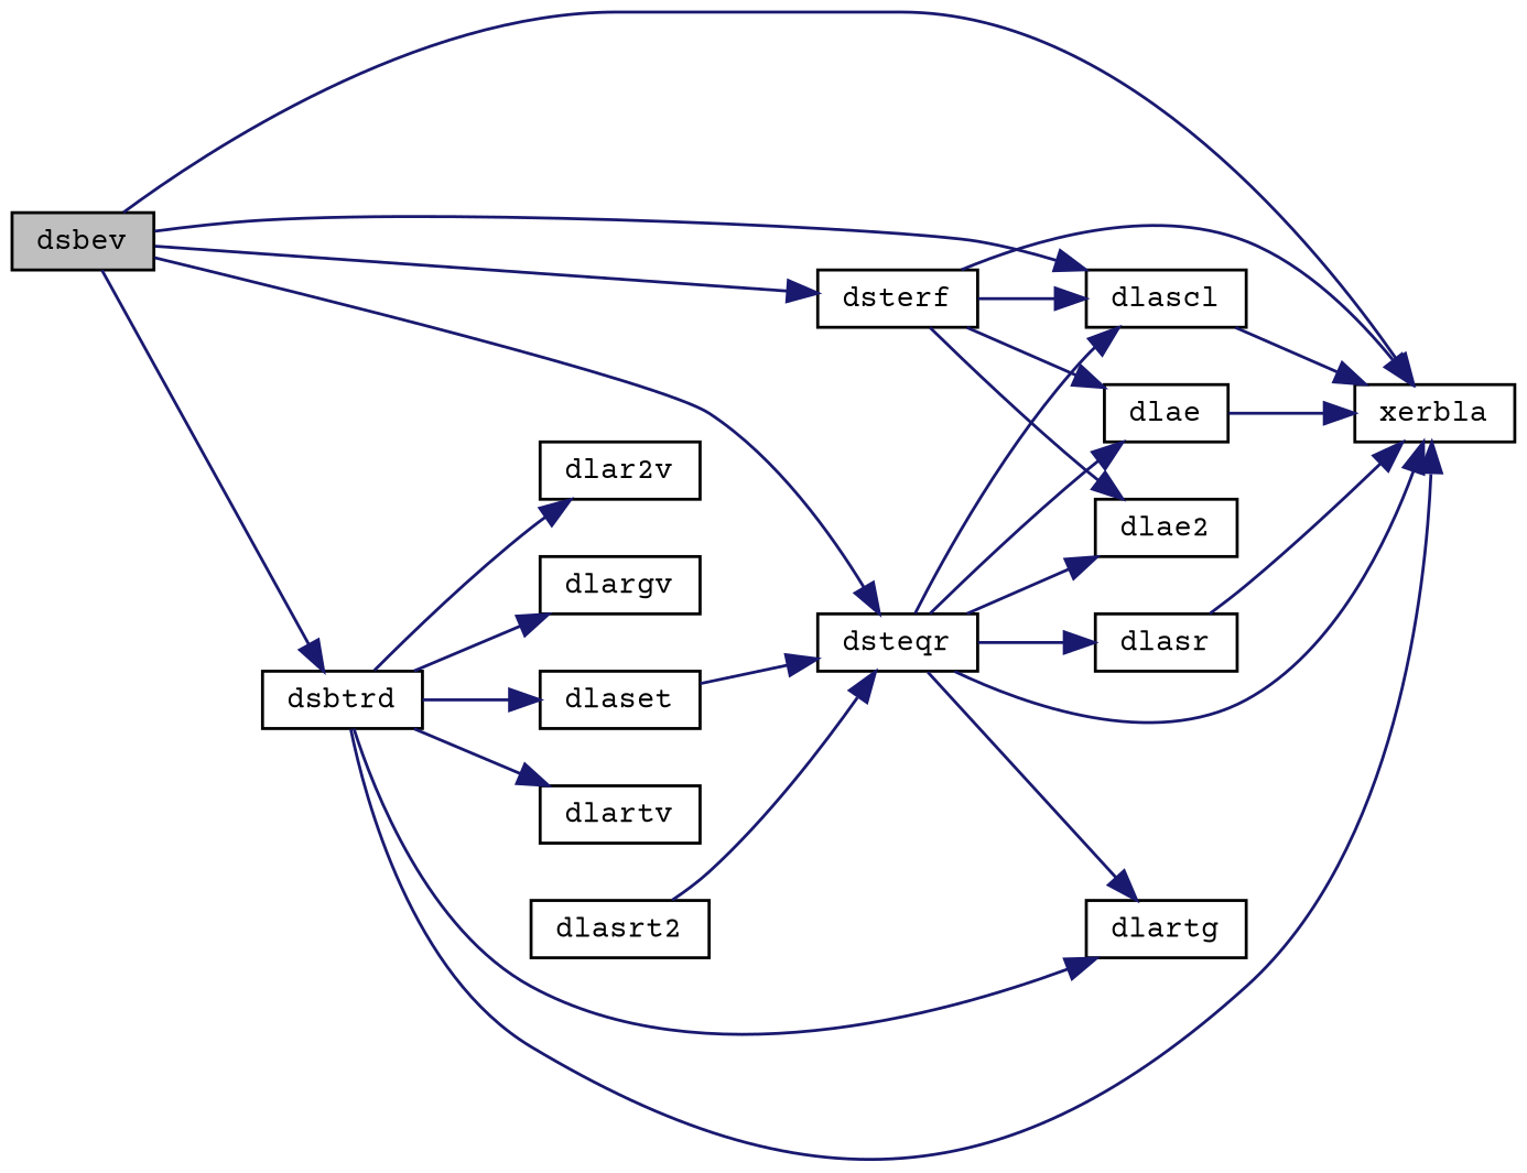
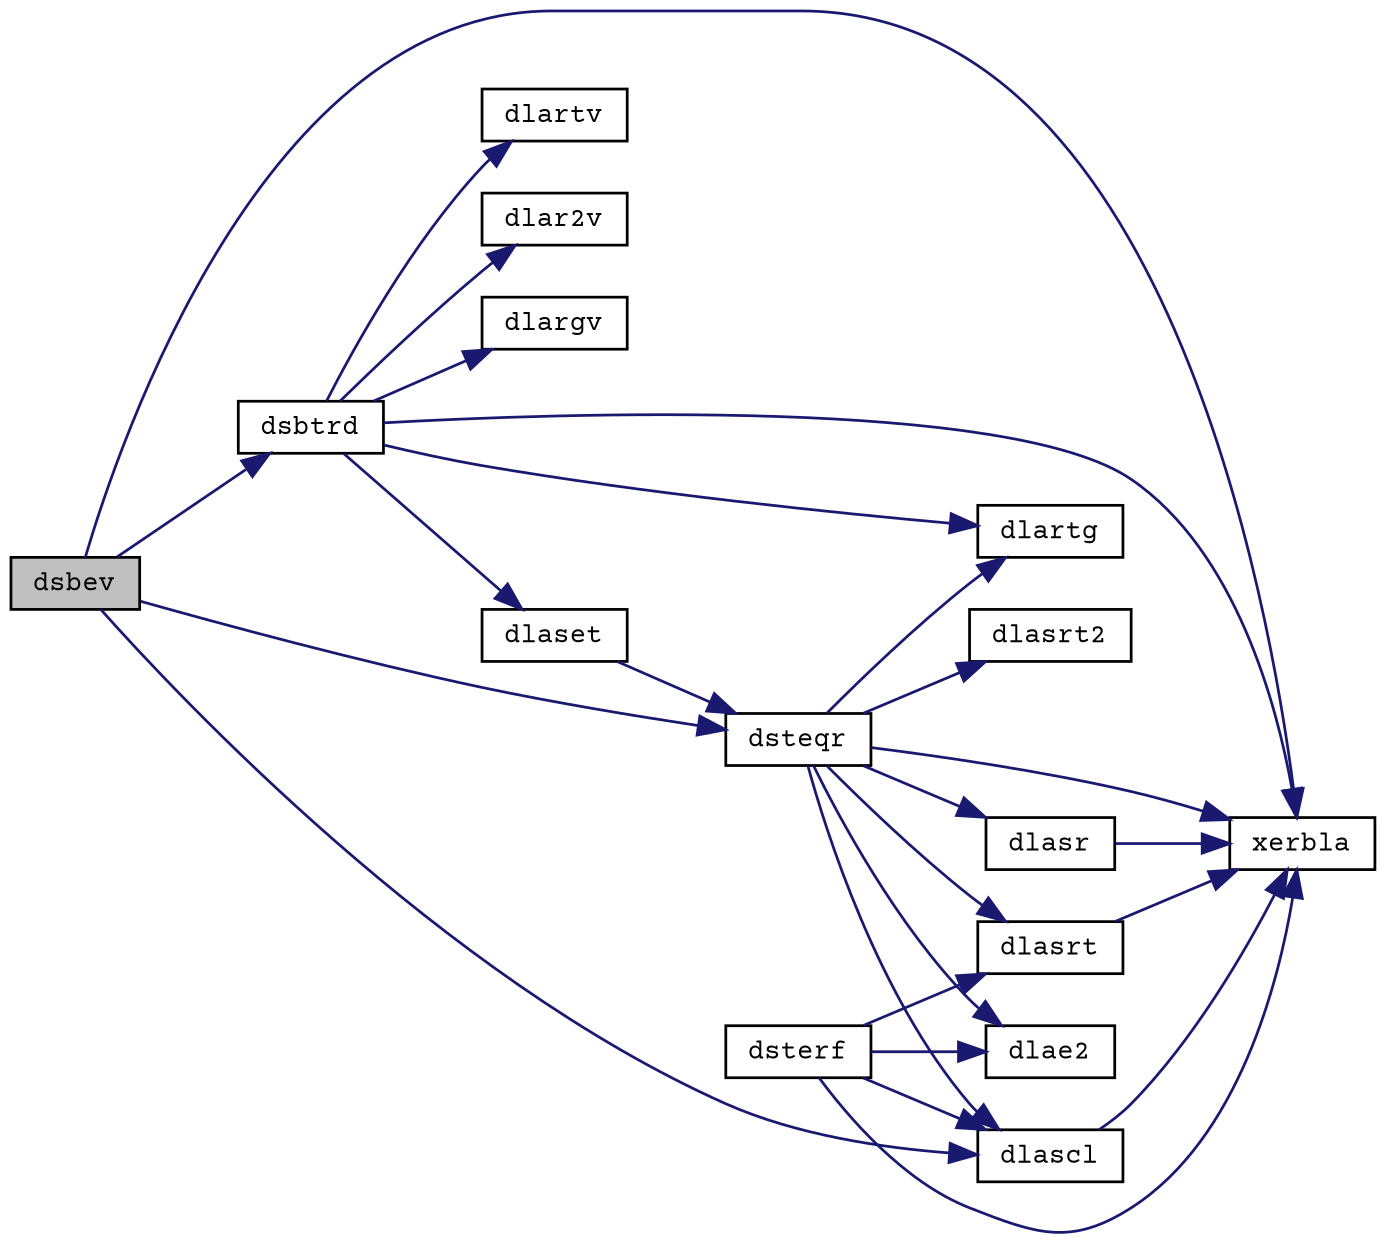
  digraph {
    fontname="Courier Prime"
    rankdir=LR
    node [color=black fillcolor=white fontname="Courier Prime" fontsize=10 shape=record style=filled]
    edge [color=midnightblue fontname="Courier Prime" fontsize=10 labelfontname=Helvetica labelfontsize=10 style=solid]
    n1 [fillcolor=grey75 fontcolor=black height=0.2 label=dsbev width=0.4]
    n2 [height=0.2 label=dlascl width=0.4]
    n3 [height=0.2 label=xerbla width=0.4]
    n4 [height=0.2 label=dsbtrd width=0.4]
    n5 [height=0.2 label=dsteqr width=0.4]
    n6 [height=0.2 label=dsterf width=0.4]
    n7 [height=0.2 label=dlar2v width=0.4]
    n8 [height=0.2 label=dlargv width=0.4]
    n9 [height=0.2 label=dlartg width=0.4]
    n10 [height=0.2 label=dlartv width=0.4]
    n11 [height=0.2 label=dlaset width=0.4]
    n12 [height=0.2 label=dlae2 width=0.4]
    n13 [height=0.2 label=dlasrt2 width=0.4]
    n14 [height=0.2 label=dlasr width=0.4]
-   n15 [height=0.2 label=dlae width=0.4]
+   n15 [height=0.2 label=dlasrt width=0.4]
    n1 -> n2
    n1 -> n3
    n1 -> n4
    n1 -> n5
-   n1 -> n6
    n2 -> n3
    n4 -> n3
    n4 -> n7
    n4 -> n8
    n4 -> n9
    n4 -> n10
    n4 -> n11
    n5 -> n2
    n5 -> n3
    n5 -> n9
    n5 -> n12
-   n13 -> n5
+   n5 -> n13
    n5 -> n14
    n5 -> n15
    n6 -> n2
    n6 -> n3
    n6 -> n12
    n6 -> n15
    n11 -> n5
    n14 -> n3
    n15 -> n3
  }
